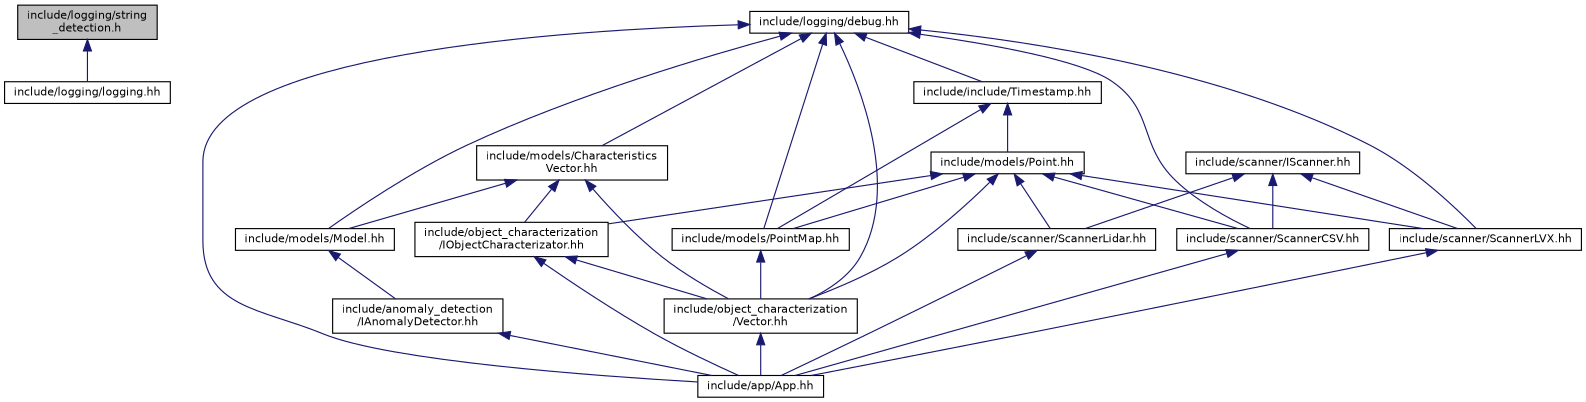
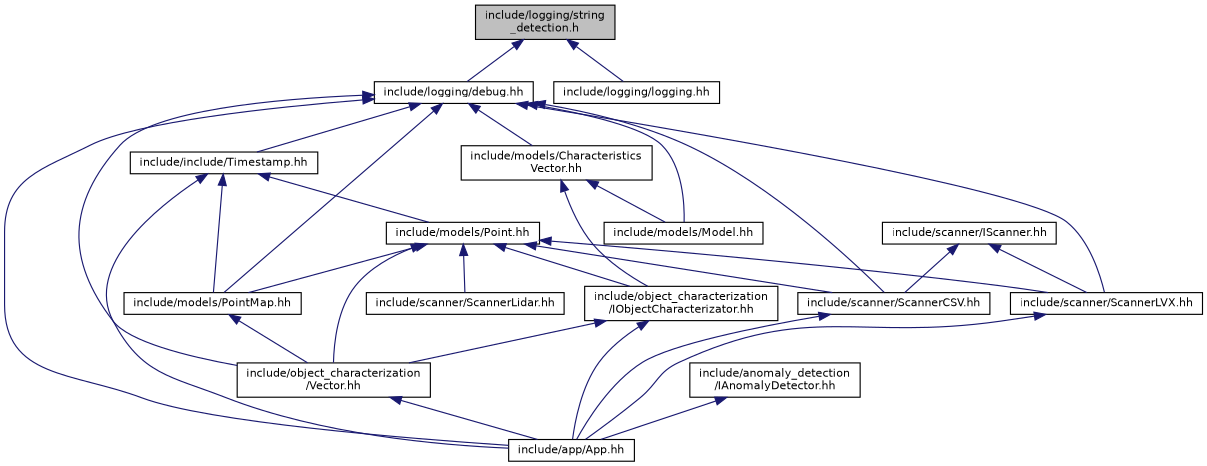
  digraph {
    node [color=black fillcolor=white fontname=Helvetica fontsize=10 shape=record style=filled]
    edge [color=midnightblue dir=back fontname=Helvetica fontsize=10 labelfontname=Helvetica labelfontsize=10 style=solid]
    n1 [fillcolor=grey75 fontcolor=black height=0.2 label="include/logging/string\l_detection.h" width=0.4]
    n2 [height=0.2 label="include/logging/debug.hh" width=0.4]
    n3 [height=0.2 label="include/logging/logging.hh" width=0.4]
    n4 [height=0.2 label="include/app/App.hh" width=0.4]
    n5 [height=0.2 label="include/models/Characteristics\lVector.hh" width=0.4]
    n6 [height=0.2 label="include/models/Model.hh" width=0.4]
    n7 [height=0.2 label="include/object_characterization\l/Vector.hh" width=0.4]
    n8 [height=0.2 label="include/models/PointMap.hh" width=0.4]
    n9 [height=0.2 label="include/scanner/ScannerCSV.hh" width=0.4]
    n10 [height=0.2 label="include/scanner/ScannerLVX.hh" width=0.4]
    n11 [height=0.2 label="include/include/Timestamp.hh" width=0.4]
    n12 [height=0.2 label="include/object_characterization\l/IObjectCharacterizator.hh" width=0.4]
    n13 [height=0.2 label="include/anomaly_detection\l/IAnomalyDetector.hh" width=0.4]
    n14 [height=0.2 label="include/models/Point.hh" width=0.4]
    n15 [height=0.2 label="include/scanner/ScannerLidar.hh" width=0.4]
    n16 [height=0.2 label="include/scanner/IScanner.hh" width=0.4]
+   n1 -> n2
    n1 -> n3
    n2 -> n4
    n2 -> n5
    n2 -> n6
    n2 -> n7
    n2 -> n8
    n2 -> n9
    n2 -> n10
    n2 -> n11
    n5 -> n6
-   n5 -> n7
    n5 -> n12
-   n6 -> n13
    n7 -> n4
    n8 -> n7
    n9 -> n4
    n10 -> n4
    n11 -> n8
    n11 -> n14
    n12 -> n4
    n12 -> n7
    n13 -> n4
    n14 -> n7
    n14 -> n8
    n14 -> n9
    n14 -> n10
    n14 -> n12
    n14 -> n15
-   n15 -> n4
+   n11 -> n4
    n16 -> n9
    n16 -> n10
-   n16 -> n15
  }
